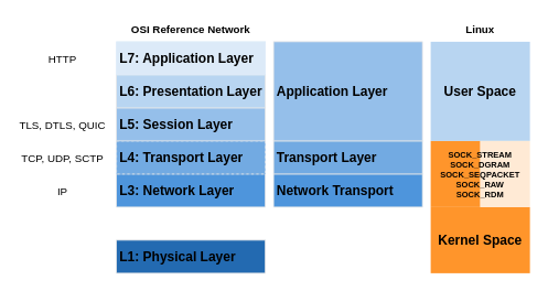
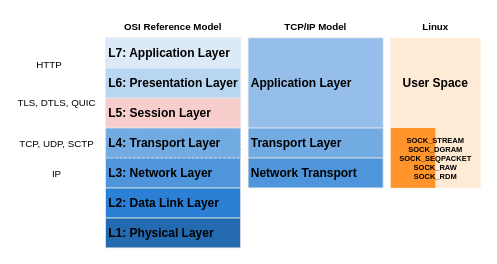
  <mxCell id="0" />
  <mxCell id="1" parent="0" />
  <mxCell id="2" value="" style="rounded=0;whiteSpace=wrap;html=1;fontStyle=1;verticalAlign=middle;align=center;fontSize=16;spacing=4;strokeColor=none;fillColor=#ff952b;" vertex="1" parent="1"><mxGeometry x="520" y="170" width="60" height="80" as="geometry" /></mxCell>
  <mxCell id="3" value="L1: Physical Layer" style="rounded=0;whiteSpace=wrap;html=1;fontStyle=1;verticalAlign=middle;align=left;fontSize=16;spacing=4;strokeColor=#E6E6E6;fillColor=#236ab1;" parent="1" vertex="1"><mxGeometry x="140" y="290" width="180" height="40" as="geometry" /></mxCell>
+ <mxCell id="4" value="L2: Data Link Layer" style="rounded=0;whiteSpace=wrap;html=1;fontStyle=1;verticalAlign=middle;align=left;fontSize=16;spacing=4;strokeColor=#E6E6E6;fillColor=#2b80d5;" vertex="1" parent="1"><mxGeometry x="140" y="250" width="180" height="40" as="geometry" /></mxCell>
  <mxCell id="5" value="L3: Network Layer" style="rounded=0;whiteSpace=wrap;html=1;fontStyle=1;verticalAlign=middle;align=left;fontSize=16;spacing=4;strokeColor=#E6E6E6;fillColor=#4e95dc;gradientColor=none;" vertex="1" parent="1"><mxGeometry x="140" y="210" width="180" height="40" as="geometry" /></mxCell>
  <mxCell id="6" value="L4: Transport Layer" style="rounded=0;whiteSpace=wrap;html=1;fontStyle=1;verticalAlign=middle;align=left;fontSize=16;spacing=4;strokeColor=#E6E6E6;fillColor=#72aae2;dashed=1;" vertex="1" parent="1"><mxGeometry x="140" y="170" width="180" height="40" as="geometry" /></mxCell>
- <mxCell id="7" value="L5: Session Layer" style="rounded=0;whiteSpace=wrap;html=1;fontStyle=1;verticalAlign=middle;align=left;fontSize=16;spacing=4;strokeColor=#E6E6E6;fillColor=#95bfea;" vertex="1" parent="1"><mxGeometry x="140" y="130" width="180" height="40" as="geometry" /></mxCell>
+ <mxCell id="7" value="L5: Session Layer" style="rounded=0;whiteSpace=wrap;html=1;fontStyle=1;verticalAlign=middle;align=left;fontSize=16;spacing=4;strokeColor=#E6E6E6;fillColor=#f8cecc;" vertex="1" parent="1"><mxGeometry x="140" y="130" width="180" height="40" as="geometry" /></mxCell>
  <mxCell id="8" value="L6: Presentation Layer" style="rounded=0;whiteSpace=wrap;html=1;fontStyle=1;verticalAlign=middle;align=left;fontSize=16;spacing=4;strokeColor=#E6E6E6;fillColor=#b8d5f1;" vertex="1" parent="1"><mxGeometry x="140" y="90" width="180" height="40" as="geometry" /></mxCell>
  <mxCell id="9" value="L7: Application Layer" style="rounded=0;whiteSpace=wrap;html=1;fontStyle=1;verticalAlign=middle;align=left;fontSize=16;spacing=4;strokeColor=#dceaf8;fillColor=#dceaf8;fontColor=#000000;" vertex="1" parent="1"><mxGeometry x="140" y="50" width="180" height="40" as="geometry" /></mxCell>
- <mxCell id="10" value="Kernel Space" style="rounded=0;whiteSpace=wrap;html=1;fontStyle=1;verticalAlign=middle;align=center;fontSize=16;spacing=4;strokeColor=none;fillColor=#ff952b;" vertex="1" parent="1"><mxGeometry x="520" y="250" width="120" height="80" as="geometry" /></mxCell>
- <mxCell id="11" value="User Space" style="rounded=0;whiteSpace=wrap;html=1;fontStyle=1;verticalAlign=middle;align=center;fontSize=16;spacing=4;strokeColor=none;fillColor=#b8d5f1;" vertex="1" parent="1"><mxGeometry x="520" y="50" width="120" height="120" as="geometry" /></mxCell>
+ <mxCell id="11" value="User Space" style="rounded=0;whiteSpace=wrap;html=1;fontStyle=1;verticalAlign=middle;align=center;fontSize=16;spacing=4;strokeColor=none;fillColor=#ffead5;" vertex="1" parent="1"><mxGeometry x="520" y="50" width="120" height="120" as="geometry" /></mxCell>
  <mxCell id="12" value="Network Transport" style="rounded=0;whiteSpace=wrap;html=1;fontStyle=1;verticalAlign=middle;align=left;fontSize=16;spacing=4;strokeColor=#E6E6E6;fillColor=#4e95dc;gradientColor=none;" vertex="1" parent="1"><mxGeometry x="330" y="210" width="180" height="40" as="geometry" /></mxCell>
  <mxCell id="13" value="Transport Layer" style="rounded=0;whiteSpace=wrap;html=1;fontStyle=1;verticalAlign=middle;align=left;fontSize=16;spacing=4;strokeColor=#E6E6E6;fillColor=#72aae2;" vertex="1" parent="1"><mxGeometry x="330" y="170" width="180" height="40" as="geometry" /></mxCell>
  <mxCell id="14" value="Application Layer" style="rounded=0;whiteSpace=wrap;html=1;fontStyle=1;verticalAlign=middle;align=left;fontSize=16;spacing=4;strokeColor=#E6E6E6;fillColor=#95bfea;" vertex="1" parent="1"><mxGeometry x="330" y="50" width="180" height="120" as="geometry" /></mxCell>
  <mxCell id="15" value="&lt;font style=&quot;font-size: 13px&quot;&gt;TCP, UDP, SCTP&lt;/font&gt;" style="rounded=0;whiteSpace=wrap;html=1;fontStyle=0;verticalAlign=middle;align=center;fontSize=16;spacing=0;strokeColor=none;" vertex="1" parent="1"><mxGeometry x="20" y="170" width="110" height="40" as="geometry" /></mxCell>
- <mxCell id="16" value="&lt;font style=&quot;font-size: 13px&quot;&gt;TLS, DTLS, QUIC&lt;/font&gt;" style="rounded=0;whiteSpace=wrap;html=1;fontStyle=0;verticalAlign=middle;align=center;fontSize=16;spacing=0;strokeColor=none;" vertex="1" parent="1"><mxGeometry x="20" y="130" width="110" height="40" as="geometry" /></mxCell>
+ <mxCell id="16" value="&lt;font style=&quot;font-size: 13px&quot;&gt;TLS, DTLS, QUIC&lt;/font&gt;" style="rounded=0;whiteSpace=wrap;html=1;fontStyle=0;verticalAlign=middle;align=center;fontSize=16;spacing=0;strokeColor=none;" vertex="1" parent="1"><mxGeometry x="20" y="115" width="110" height="40" as="geometry" /></mxCell>
  <mxCell id="17" value="&lt;font style=&quot;font-size: 13px&quot;&gt;IP&lt;/font&gt;" style="rounded=0;whiteSpace=wrap;html=1;fontStyle=0;verticalAlign=middle;align=center;fontSize=16;spacing=0;strokeColor=none;" vertex="1" parent="1"><mxGeometry x="20" y="210" width="110" height="40" as="geometry" /></mxCell>
- <mxCell id="18" value="&lt;font style=&quot;font-size: 13px&quot;&gt;HTTP&lt;/font&gt;" style="rounded=0;whiteSpace=wrap;html=1;fontStyle=0;verticalAlign=middle;align=center;fontSize=16;spacing=0;strokeColor=none;" vertex="1" parent="1"><mxGeometry x="20" y="50" width="110" height="40" as="geometry" /></mxCell>
- <mxCell id="19" value="OSI Reference Network" style="text;html=1;strokeColor=none;fillColor=none;align=center;verticalAlign=middle;whiteSpace=wrap;rounded=0;fontSize=13;fontColor=#000000;fontStyle=1" vertex="1" parent="1"><mxGeometry x="140" y="20" width="180" height="30" as="geometry" /></mxCell>
+ <mxCell id="18" value="&lt;font style=&quot;font-size: 13px&quot;&gt;HTTP&lt;/font&gt;" style="rounded=0;whiteSpace=wrap;html=1;fontStyle=0;verticalAlign=middle;align=center;fontSize=16;spacing=0;strokeColor=none;" vertex="1" parent="1"><mxGeometry x="10" y="65" width="110" height="40" as="geometry" /></mxCell>
+ <mxCell id="19" value="OSI Reference Model" style="text;html=1;strokeColor=none;fillColor=none;align=center;verticalAlign=middle;whiteSpace=wrap;rounded=0;fontSize=13;fontColor=#000000;fontStyle=1" vertex="1" parent="1"><mxGeometry x="140" y="20" width="180" height="30" as="geometry" /></mxCell>
+ <mxCell id="20" value="TCP/IP Model" style="text;html=1;strokeColor=none;fillColor=none;align=center;verticalAlign=middle;whiteSpace=wrap;rounded=0;fontSize=13;fontColor=#000000;fontStyle=1" vertex="1" parent="1"><mxGeometry x="330" y="20" width="180" height="30" as="geometry" /></mxCell>
  <mxCell id="21" value="Linux" style="text;html=1;strokeColor=none;fillColor=none;align=center;verticalAlign=middle;whiteSpace=wrap;rounded=0;fontSize=13;fontColor=#000000;fontStyle=1" vertex="1" parent="1"><mxGeometry x="520" y="20" width="120" height="30" as="geometry" /></mxCell>
  <mxCell id="22" value="" style="rounded=0;whiteSpace=wrap;html=1;fontStyle=1;verticalAlign=top;align=left;fontSize=16;spacing=4;strokeColor=none;fillColor=#ffead5;" vertex="1" parent="1"><mxGeometry x="580" y="170" width="60" height="80" as="geometry" /></mxCell>
  <mxCell id="23" value="&lt;font style=&quot;font-size: 10px;&quot;&gt;&lt;span style=&quot;font-size: 10px;&quot;&gt;SOCK_STREAM&lt;/span&gt;&lt;br style=&quot;font-size: 10px;&quot;&gt;&lt;span style=&quot;font-size: 10px;&quot;&gt;SOCK_DGRAM&lt;br style=&quot;font-size: 10px;&quot;&gt;&lt;/span&gt;SOCK_SEQPACKET&lt;br style=&quot;font-size: 10px;&quot;&gt;SOCK_RAW&lt;br style=&quot;font-size: 10px;&quot;&gt;SOCK_RDM&lt;br style=&quot;font-size: 10px;&quot;&gt;&lt;/font&gt;" style="rounded=0;whiteSpace=wrap;html=1;fontStyle=1;verticalAlign=middle;align=center;fontSize=10;spacing=0;strokeColor=none;fillColor=none;opacity=50;" vertex="1" parent="1"><mxGeometry x="520" y="170" width="120" height="80" as="geometry" /></mxCell>
